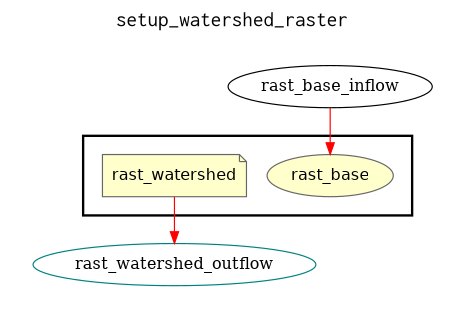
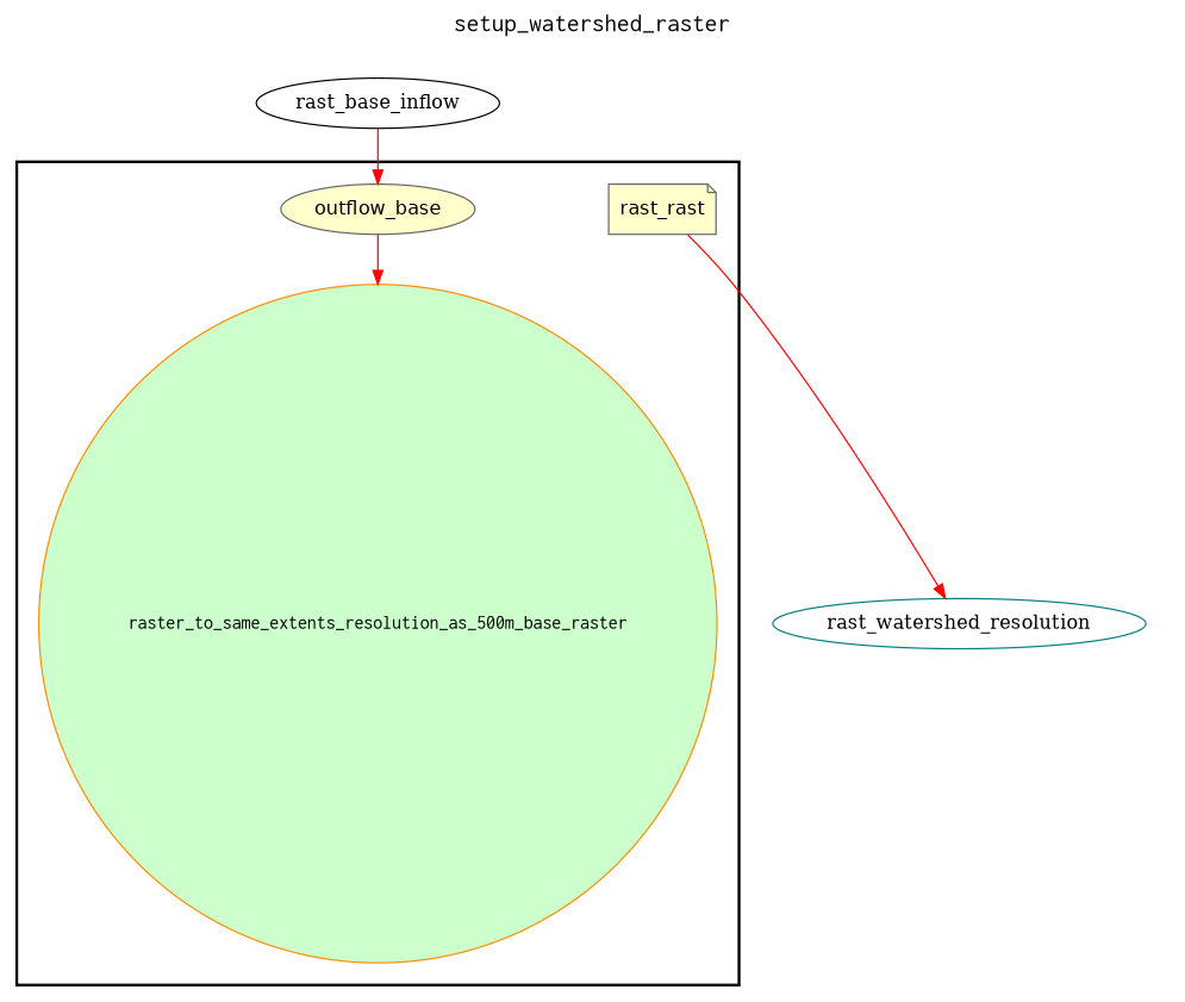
  digraph {
    fontname=Courier
    fontsize=18
    label=setup_watershed_raster
    labelloc=t
    rankdir=TB
    node [color=gray40 fillcolor="#FFFFCC" peripheries=1 shape=ellipse]
    edge [color=red]
-   rast_base [fontname=Helvetica style="rounded,filled"]
-   rast_watershed [fontname=Helvetica shape=note style="rounded,filled"]
+   raster_to_same_extents_resolution_as_500m_base_raster [color=darkorange fillcolor="#CCFFCC" fontname=Courier shape=circle style=filled]
+   rast_base [fontname=Helvetica style="rounded,filled" label=outflow_base]
+   rast_watershed [fontname=Helvetica shape=note style="rounded,filled" label=rast_rast]
    rast_base_inflow [color=black fillcolor="#FFFFFF" width=0.2]
-   rast_watershed_outflow [color=teal fillcolor="#FFFFFF" width=0.2]
+   rast_watershed_outflow [color=teal fillcolor="#FFFFFF" width=0.2 label=rast_watershed_resolution]
    subgraph cluster_1 {
      color=black
      label=""
      penwidth=2
      subgraph cluster_2 {
        color=white
        label=""
        penwidth=2
+       raster_to_same_extents_resolution_as_500m_base_raster
        rast_base
        rast_watershed
      }
    }
    subgraph cluster_3 {
      color=white
      label=""
      penwidth=2
      subgraph cluster_4 {
        color=white
        label=""
        penwidth=2
        rast_base_inflow
      }
    }
    subgraph cluster_5 {
      color=white
      label=""
      penwidth=2
      subgraph cluster_6 {
        color=white
        label=""
        penwidth=2
        rast_watershed_outflow
      }
    }
+   rast_base -> raster_to_same_extents_resolution_as_500m_base_raster
    rast_watershed -> rast_watershed_outflow
    rast_base_inflow -> rast_base
  }
